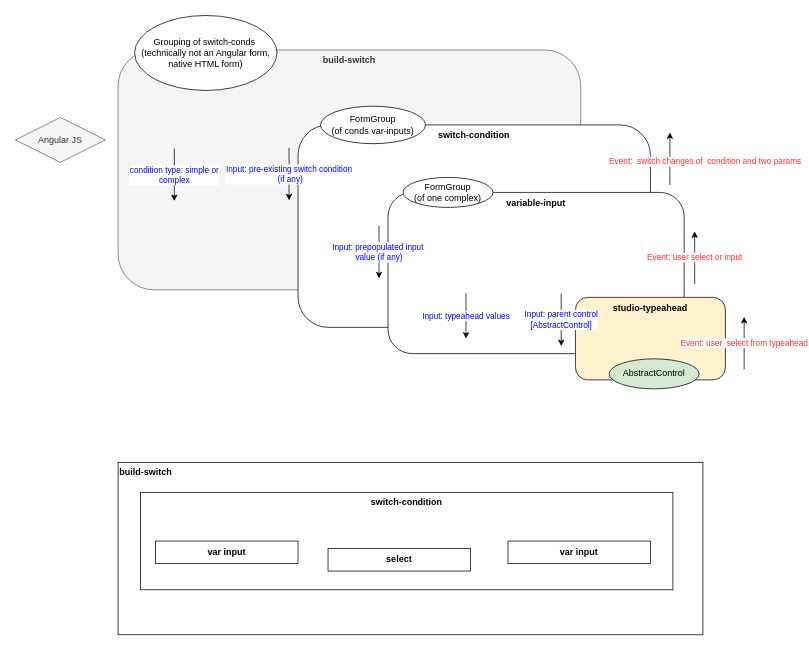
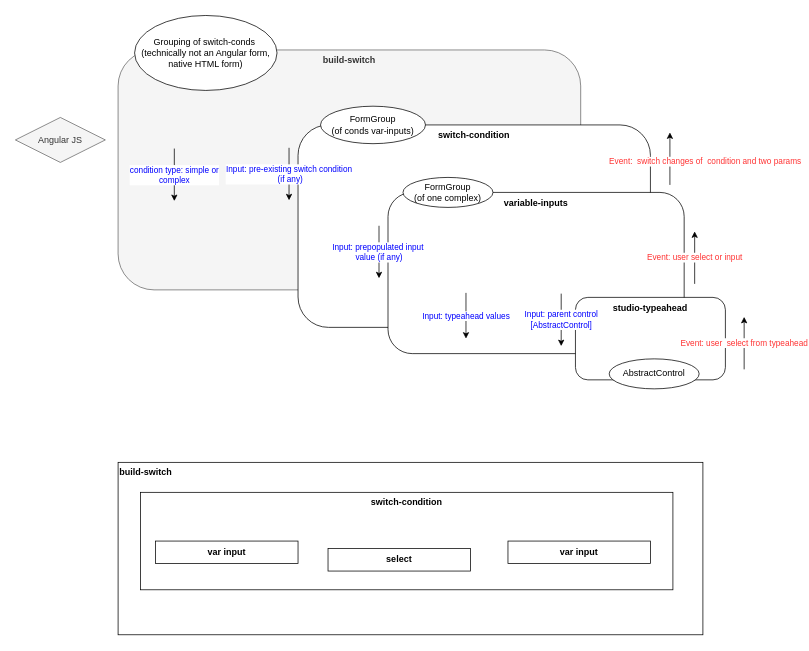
  <mxCell id="0" />
  <mxCell id="1" parent="0" />
  <mxCell id="2" value="Angular JS" style="rhombus;whiteSpace=wrap;html=1;fontColor=#333333;fillColor=#f5f5f5;strokeColor=#666666;" parent="1" vertex="1"><mxGeometry x="20" y="156" width="120" height="60" as="geometry" /></mxCell>
  <mxCell id="3" value="" style="group" parent="1" vertex="1" connectable="0"><mxGeometry x="157" y="616" width="780" height="230" as="geometry" /></mxCell>
  <mxCell id="4" value="build-switch" style="rounded=0;whiteSpace=wrap;html=1;fontColor=#000000;verticalAlign=top;fontStyle=1;align=left;" parent="3" vertex="1"><mxGeometry width="780" height="230" as="geometry" /></mxCell>
  <mxCell id="5" value="switch-condition" style="rounded=0;whiteSpace=wrap;html=1;fontColor=#000000;verticalAlign=top;fontStyle=1" parent="3" vertex="1"><mxGeometry x="30" y="40" width="710" height="130" as="geometry" /></mxCell>
  <mxCell id="6" value="var input" style="rounded=0;whiteSpace=wrap;html=1;fontColor=#000000;fontStyle=1" parent="3" vertex="1"><mxGeometry x="50" y="105" width="190" height="30" as="geometry" /></mxCell>
  <mxCell id="7" value="select" style="rounded=0;whiteSpace=wrap;html=1;fontColor=#000000;fontStyle=1" parent="3" vertex="1"><mxGeometry x="280" y="115" width="190" height="30" as="geometry" /></mxCell>
  <mxCell id="8" value="var input" style="rounded=0;whiteSpace=wrap;html=1;fontColor=#000000;fontStyle=1" parent="3" vertex="1"><mxGeometry x="520" y="105" width="190" height="30" as="geometry" /></mxCell>
  <mxCell id="9" value="build-switch" style="rounded=1;whiteSpace=wrap;html=1;verticalAlign=top;fontStyle=1;fillColor=#f5f5f5;fontColor=#333333;strokeColor=#666666;" parent="1" vertex="1"><mxGeometry x="157" y="66" width="617" height="320" as="geometry" /></mxCell>
  <mxCell id="10" value="&lt;b&gt;switch-condition&lt;/b&gt;" style="rounded=1;whiteSpace=wrap;html=1;align=center;verticalAlign=top;" parent="1" vertex="1"><mxGeometry x="397" y="166" width="470" height="270" as="geometry" /></mxCell>
- <mxCell id="11" value="&lt;b&gt;variable-input&lt;/b&gt;" style="rounded=1;whiteSpace=wrap;html=1;align=center;verticalAlign=top;horizontal=1;" parent="1" vertex="1"><mxGeometry x="517" y="256" width="395" height="215" as="geometry" /></mxCell>
- <mxCell id="12" value="&lt;b&gt;studio-typeahead&lt;/b&gt;&lt;br&gt;" style="rounded=1;whiteSpace=wrap;html=1;verticalAlign=top;fillColor=#fff2cc;" parent="1" vertex="1"><mxGeometry x="767" y="396" width="200" height="110" as="geometry" /></mxCell>
+ <mxCell id="11" value="&lt;b&gt;variable-inputs&lt;/b&gt;" style="rounded=1;whiteSpace=wrap;html=1;align=center;verticalAlign=top;horizontal=1;" parent="1" vertex="1"><mxGeometry x="517" y="256" width="395" height="215" as="geometry" /></mxCell>
+ <mxCell id="12" value="&lt;b&gt;studio-typeahead&lt;/b&gt;&lt;br&gt;" style="rounded=1;whiteSpace=wrap;html=1;verticalAlign=top;" parent="1" vertex="1"><mxGeometry x="767" y="396" width="200" height="110" as="geometry" /></mxCell>
  <mxCell id="13" style="edgeStyle=orthogonalEdgeStyle;rounded=0;orthogonalLoop=1;jettySize=auto;html=1;exitX=0.5;exitY=1;exitDx=0;exitDy=0;" parent="1" source="12" target="12" edge="1"><mxGeometry relative="1" as="geometry" /></mxCell>
  <mxCell id="14" value="Event: user&amp;nbsp; select from typeahead" style="endArrow=classic;html=1;rounded=0;fontColor=#FF3333;" parent="1" edge="1"><mxGeometry width="50" height="50" relative="1" as="geometry"><mxPoint x="992" y="492" as="sourcePoint" /><mxPoint x="992" y="422" as="targetPoint" /></mxGeometry></mxCell>
  <mxCell id="15" value="Input: parent control &lt;br&gt;[AbstractControl]" style="endArrow=classic;html=1;rounded=0;fontColor=#0000FF;" parent="1" edge="1"><mxGeometry width="50" height="50" relative="1" as="geometry"><mxPoint x="748" y="391" as="sourcePoint" /><mxPoint x="748" y="461" as="targetPoint" /></mxGeometry></mxCell>
  <mxCell id="16" value="Event: user select or input" style="endArrow=classic;html=1;rounded=0;fontColor=#FF3333;" parent="1" edge="1"><mxGeometry width="50" height="50" relative="1" as="geometry"><mxPoint x="926" y="378" as="sourcePoint" /><mxPoint x="926" y="308" as="targetPoint" /></mxGeometry></mxCell>
  <mxCell id="17" value="Input: prepopulated input&amp;nbsp;&lt;br&gt;value (if any)" style="endArrow=classic;html=1;rounded=0;fontColor=#0000FF;" parent="1" edge="1"><mxGeometry width="50" height="50" relative="1" as="geometry"><mxPoint x="505" y="300.5" as="sourcePoint" /><mxPoint x="505" y="370.5" as="targetPoint" /></mxGeometry></mxCell>
  <mxCell id="18" value="Input: typeahead values" style="endArrow=classic;html=1;rounded=0;fontColor=#0000FF;" parent="1" edge="1"><mxGeometry width="50" height="50" relative="1" as="geometry"><mxPoint x="621" y="390" as="sourcePoint" /><mxPoint x="621" y="451" as="targetPoint" /></mxGeometry></mxCell>
  <mxCell id="19" value="Event:&amp;nbsp; switch changes of&amp;nbsp; condition and two params" style="endArrow=classic;html=1;rounded=0;fontColor=#FF3333;" parent="1" edge="1"><mxGeometry x="-0.114" y="-47" width="50" height="50" relative="1" as="geometry"><mxPoint x="893" y="246" as="sourcePoint" /><mxPoint x="893" y="176" as="targetPoint" /><mxPoint as="offset" /></mxGeometry></mxCell>
  <mxCell id="20" value="Input: pre-existing switch condition&lt;br&gt;&amp;nbsp;(if any)" style="endArrow=classic;html=1;rounded=0;fontColor=#0000FF;" parent="1" edge="1"><mxGeometry width="50" height="50" relative="1" as="geometry"><mxPoint x="385" y="196.5" as="sourcePoint" /><mxPoint x="385" y="266.5" as="targetPoint" /></mxGeometry></mxCell>
  <mxCell id="21" value="condition type: simple or&lt;br&gt;complex" style="endArrow=classic;html=1;rounded=0;fontColor=#0000FF;" parent="1" edge="1"><mxGeometry width="50" height="50" relative="1" as="geometry"><mxPoint x="232" y="197.5" as="sourcePoint" /><mxPoint x="232" y="267.5" as="targetPoint" /></mxGeometry></mxCell>
- <mxCell id="22" value="AbstractControl" style="ellipse;whiteSpace=wrap;html=1;fontColor=#000000;fillColor=#d5e8d4;" parent="1" vertex="1"><mxGeometry x="812" y="478" width="120" height="40" as="geometry" /></mxCell>
+ <mxCell id="22" value="AbstractControl" style="ellipse;whiteSpace=wrap;html=1;fontColor=#000000;" parent="1" vertex="1"><mxGeometry x="812" y="478" width="120" height="40" as="geometry" /></mxCell>
  <mxCell id="23" value="FormGroup&lt;br&gt;(of one complex)" style="ellipse;whiteSpace=wrap;html=1;fontColor=#000000;" parent="1" vertex="1"><mxGeometry x="537" y="236" width="120" height="40" as="geometry" /></mxCell>
  <mxCell id="24" value="FormGroup&lt;br&gt;(of conds var-inputs)" style="ellipse;whiteSpace=wrap;html=1;fontColor=#000000;" parent="1" vertex="1"><mxGeometry x="427" y="141" width="140" height="50" as="geometry" /></mxCell>
  <mxCell id="25" value="Grouping of switch-conds&amp;nbsp;&lt;br&gt;(technically not an Angular form, native HTML form)" style="ellipse;whiteSpace=wrap;html=1;fontColor=#000000;" parent="1" vertex="1"><mxGeometry x="179" y="20" width="190" height="100" as="geometry" /></mxCell>
